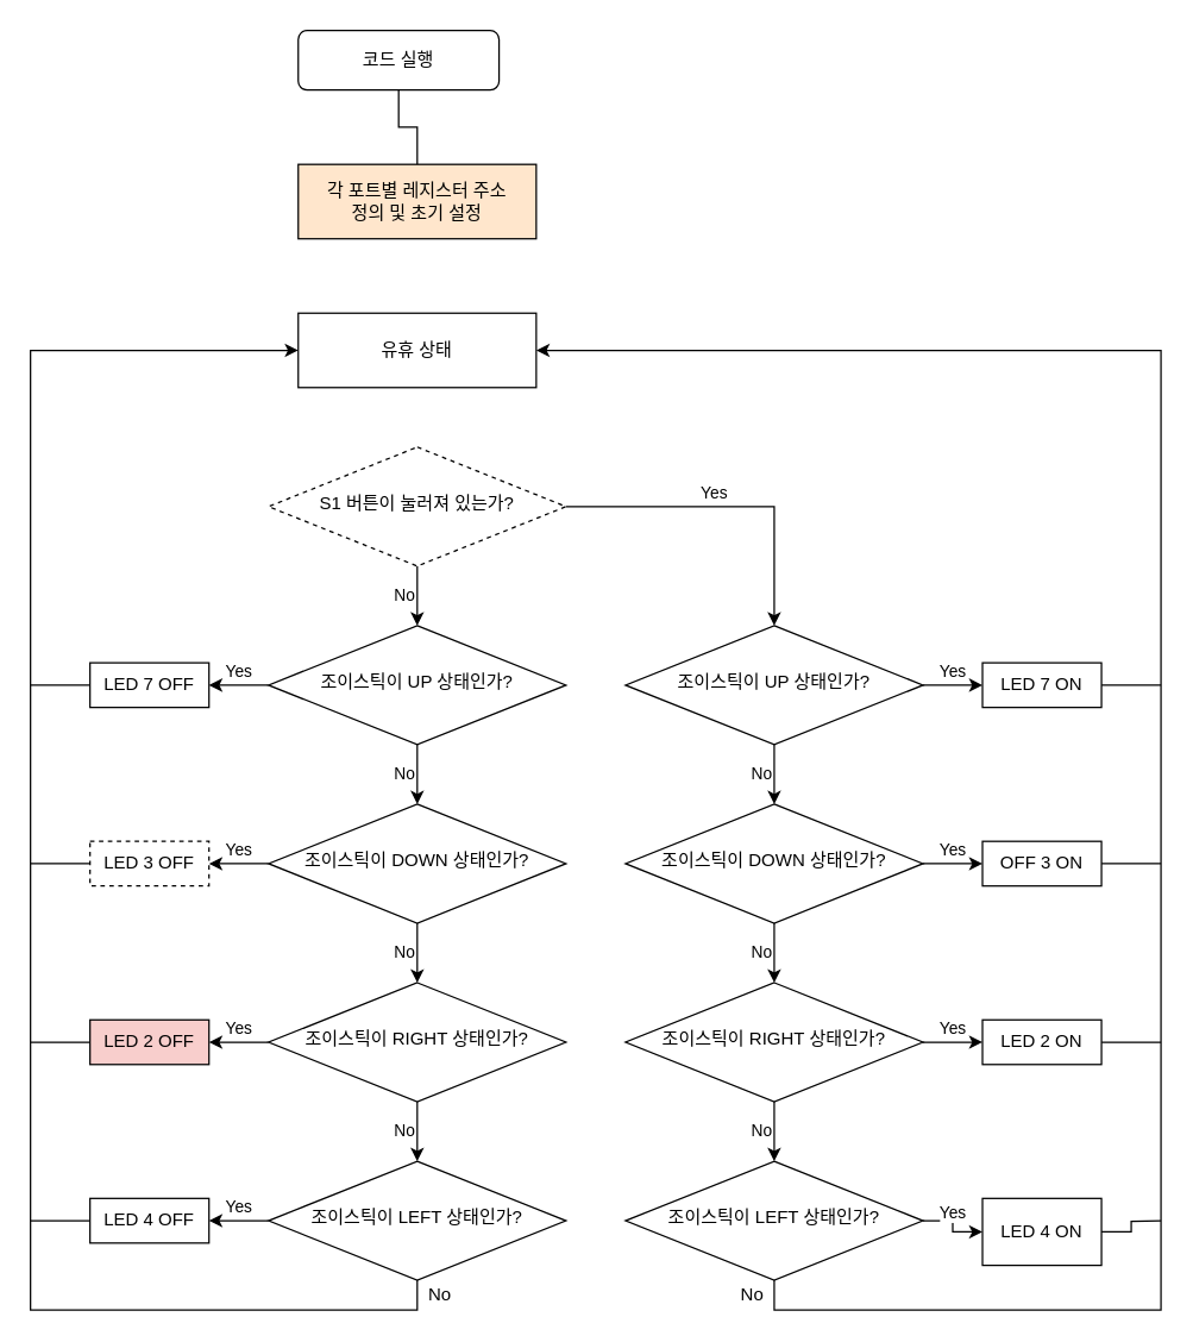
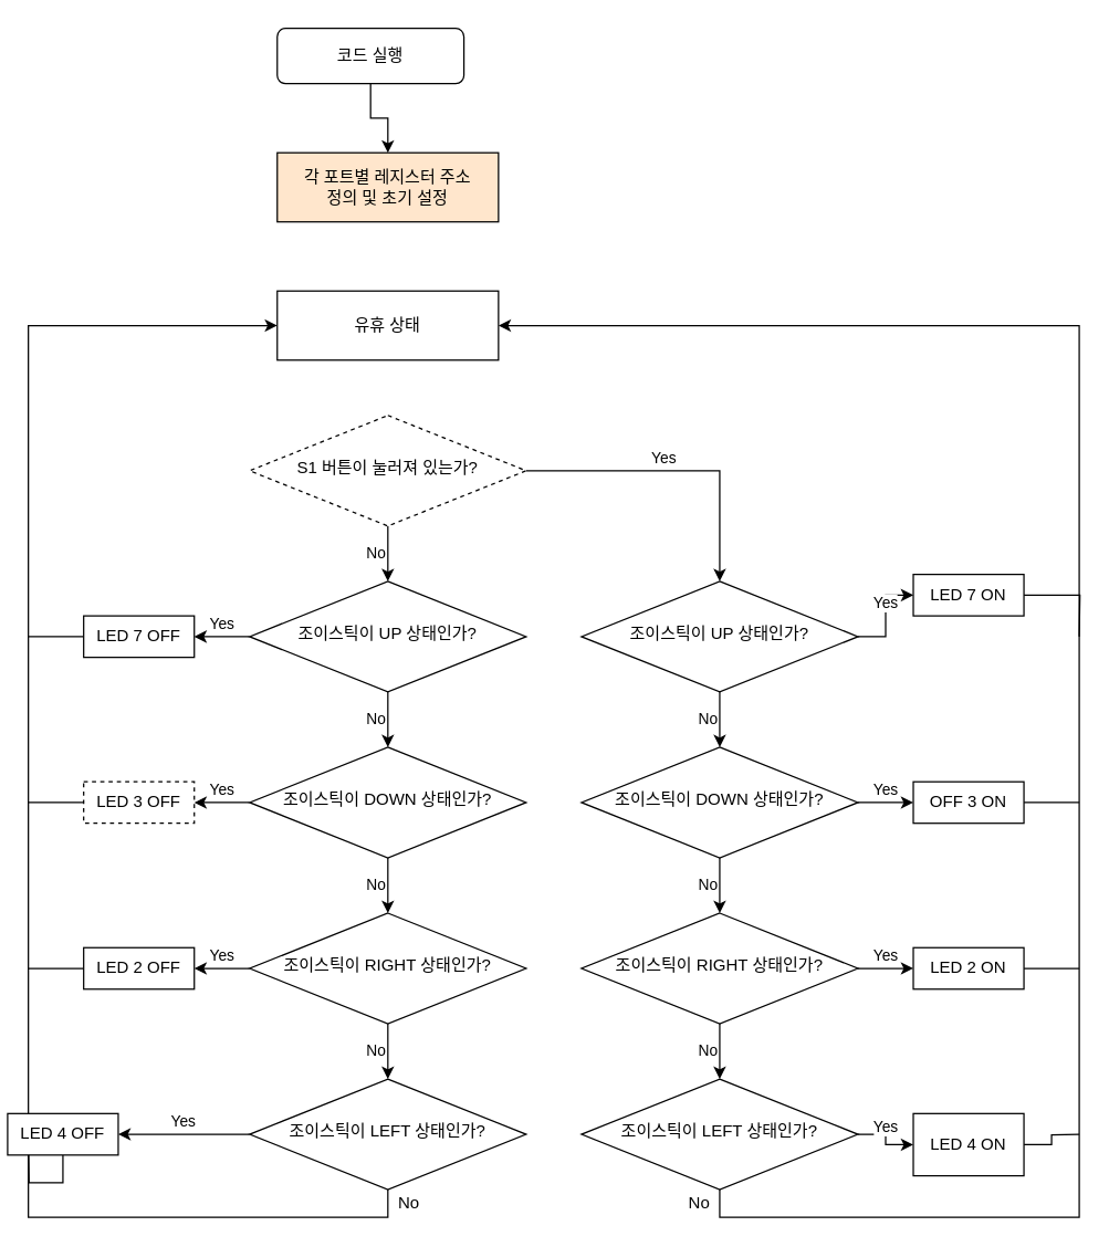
  <mxCell id="0" />
  <mxCell id="1" parent="0" />
- <mxCell id="2" style="edgeStyle=orthogonalEdgeStyle;rounded=0;orthogonalLoop=1;jettySize=auto;html=1;endArrow=none;endFill=1;strokeColor=default;" parent="1" source="3" target="4" edge="1"><mxGeometry relative="1" as="geometry" /></mxCell>
+ <mxCell id="2" style="edgeStyle=orthogonalEdgeStyle;rounded=0;orthogonalLoop=1;jettySize=auto;html=1;endArrow=classic;endFill=1;strokeColor=default;" parent="1" source="3" target="4" edge="1"><mxGeometry relative="1" as="geometry" /></mxCell>
  <mxCell id="3" value="코드 실행" style="rounded=1;whiteSpace=wrap;html=1;fontSize=12;glass=0;strokeWidth=1;shadow=0;" parent="1" vertex="1"><mxGeometry x="200" y="20" width="135" height="40" as="geometry" /></mxCell>
  <mxCell id="4" value="각 포트별 레지스터 주소&lt;br&gt;정의 및 초기 설정" style="rounded=0;whiteSpace=wrap;html=1;fillColor=#ffe6cc;" parent="1" vertex="1"><mxGeometry x="200" y="110" width="160" height="50" as="geometry" /></mxCell>
  <mxCell id="5" value="No" style="edgeStyle=orthogonalEdgeStyle;rounded=0;orthogonalLoop=1;jettySize=auto;html=1;exitX=0.5;exitY=1;exitDx=0;exitDy=0;entryX=0.5;entryY=0;entryDx=0;entryDy=0;labelPosition=left;verticalLabelPosition=middle;align=right;verticalAlign=middle;" parent="1" source="7" target="10" edge="1"><mxGeometry relative="1" as="geometry" /></mxCell>
  <mxCell id="6" value="Yes" style="edgeStyle=orthogonalEdgeStyle;rounded=0;orthogonalLoop=1;jettySize=auto;html=1;exitX=0;exitY=0.5;exitDx=0;exitDy=0;entryX=1;entryY=0.5;entryDx=0;entryDy=0;labelPosition=center;verticalLabelPosition=top;align=center;verticalAlign=bottom;" parent="1" source="7" target="43" edge="1"><mxGeometry relative="1" as="geometry" /></mxCell>
  <mxCell id="7" value="조이스틱이 UP 상태인가?" style="rhombus;whiteSpace=wrap;html=1;shadow=0;fontFamily=Helvetica;fontSize=12;align=center;strokeWidth=1;spacing=6;spacingTop=-4;" parent="1" vertex="1"><mxGeometry x="180" y="420" width="200" height="80" as="geometry" /></mxCell>
  <mxCell id="8" value="No" style="edgeStyle=orthogonalEdgeStyle;rounded=0;orthogonalLoop=1;jettySize=auto;html=1;exitX=0.5;exitY=1;exitDx=0;exitDy=0;labelPosition=left;verticalLabelPosition=middle;align=right;verticalAlign=middle;" parent="1" source="10" target="13" edge="1"><mxGeometry relative="1" as="geometry"><mxPoint x="280" y="650" as="targetPoint" /></mxGeometry></mxCell>
  <mxCell id="9" value="Yes" style="edgeStyle=orthogonalEdgeStyle;rounded=0;orthogonalLoop=1;jettySize=auto;html=1;entryX=1;entryY=0.5;entryDx=0;entryDy=0;labelPosition=center;verticalLabelPosition=top;align=center;verticalAlign=bottom;" parent="1" source="10" target="45" edge="1"><mxGeometry relative="1" as="geometry" /></mxCell>
  <mxCell id="10" value="조이스틱이 DOWN 상태인가?" style="rhombus;whiteSpace=wrap;html=1;shadow=0;fontFamily=Helvetica;fontSize=12;align=center;strokeWidth=1;spacing=6;spacingTop=-4;" parent="1" vertex="1"><mxGeometry x="180" y="540" width="200" height="80" as="geometry" /></mxCell>
  <mxCell id="11" value="No" style="edgeStyle=orthogonalEdgeStyle;rounded=0;orthogonalLoop=1;jettySize=auto;html=1;exitX=0.5;exitY=1;exitDx=0;exitDy=0;entryX=0.5;entryY=0;entryDx=0;entryDy=0;labelPosition=left;verticalLabelPosition=middle;align=right;verticalAlign=middle;" parent="1" source="13" target="16" edge="1"><mxGeometry relative="1" as="geometry" /></mxCell>
  <mxCell id="12" value="Yes" style="edgeStyle=orthogonalEdgeStyle;rounded=0;orthogonalLoop=1;jettySize=auto;html=1;exitX=0;exitY=0.5;exitDx=0;exitDy=0;entryX=1;entryY=0.5;entryDx=0;entryDy=0;labelPosition=center;verticalLabelPosition=top;align=center;verticalAlign=bottom;" parent="1" source="13" target="47" edge="1"><mxGeometry relative="1" as="geometry" /></mxCell>
  <mxCell id="13" value="조이스틱이 RIGHT 상태인가?" style="rhombus;whiteSpace=wrap;html=1;shadow=0;fontFamily=Helvetica;fontSize=12;align=center;strokeWidth=1;spacing=6;spacingTop=-4;" parent="1" vertex="1"><mxGeometry x="180" y="660" width="200" height="80" as="geometry" /></mxCell>
  <mxCell id="14" value="Yes" style="edgeStyle=orthogonalEdgeStyle;rounded=0;orthogonalLoop=1;jettySize=auto;html=1;exitX=0;exitY=0.5;exitDx=0;exitDy=0;entryX=1;entryY=0.5;entryDx=0;entryDy=0;labelPosition=center;verticalLabelPosition=top;align=center;verticalAlign=bottom;" parent="1" source="16" target="49" edge="1"><mxGeometry relative="1" as="geometry" /></mxCell>
  <mxCell id="15" style="edgeStyle=orthogonalEdgeStyle;rounded=0;orthogonalLoop=1;jettySize=auto;html=1;entryX=0;entryY=0.5;entryDx=0;entryDy=0;" parent="1" source="16" target="32" edge="1"><mxGeometry relative="1" as="geometry"><Array as="points"><mxPoint x="280" y="880" /><mxPoint x="20" y="880" /><mxPoint x="20" y="235" /></Array></mxGeometry></mxCell>
  <mxCell id="16" value="조이스틱이 LEFT 상태인가?" style="rhombus;whiteSpace=wrap;html=1;shadow=0;fontFamily=Helvetica;fontSize=12;align=center;strokeWidth=1;spacing=6;spacingTop=-4;" parent="1" vertex="1"><mxGeometry x="180" y="780" width="200" height="80" as="geometry" /></mxCell>
  <mxCell id="17" value="Yes" style="edgeStyle=orthogonalEdgeStyle;rounded=0;orthogonalLoop=1;jettySize=auto;html=1;exitX=1;exitY=0.5;exitDx=0;exitDy=0;entryX=0.5;entryY=0;entryDx=0;entryDy=0;labelPosition=left;verticalLabelPosition=top;align=right;verticalAlign=bottom;" parent="1" source="19" target="22" edge="1"><mxGeometry relative="1" as="geometry" /></mxCell>
  <mxCell id="18" value="No" style="edgeStyle=orthogonalEdgeStyle;rounded=0;orthogonalLoop=1;jettySize=auto;html=1;exitX=0.5;exitY=1;exitDx=0;exitDy=0;labelPosition=left;verticalLabelPosition=middle;align=right;verticalAlign=middle;" parent="1" source="19" target="7" edge="1"><mxGeometry relative="1" as="geometry" /></mxCell>
  <mxCell id="19" value="S1 버튼이 눌러져 있는가?" style="rhombus;whiteSpace=wrap;html=1;shadow=0;fontFamily=Helvetica;fontSize=12;align=center;strokeWidth=1;spacing=6;spacingTop=-4;dashed=1;" parent="1" vertex="1"><mxGeometry x="180" y="300" width="200" height="80" as="geometry" /></mxCell>
  <mxCell id="20" value="Yes" style="edgeStyle=orthogonalEdgeStyle;rounded=0;orthogonalLoop=1;jettySize=auto;exitX=1;exitY=0.5;exitDx=0;exitDy=0;entryX=0;entryY=0.5;entryDx=0;entryDy=0;html=1;labelPosition=center;verticalLabelPosition=top;align=center;verticalAlign=bottom;" parent="1" source="22" target="34" edge="1"><mxGeometry relative="1" as="geometry" /></mxCell>
  <mxCell id="21" value="No" style="edgeStyle=orthogonalEdgeStyle;rounded=0;orthogonalLoop=1;jettySize=auto;html=1;exitX=0.5;exitY=1;exitDx=0;exitDy=0;entryX=0.5;entryY=0;entryDx=0;entryDy=0;labelPosition=left;verticalLabelPosition=middle;align=right;verticalAlign=middle;" parent="1" source="22" target="25" edge="1"><mxGeometry relative="1" as="geometry" /></mxCell>
  <mxCell id="22" value="조이스틱이 UP 상태인가?" style="rhombus;whiteSpace=wrap;html=1;shadow=0;fontFamily=Helvetica;fontSize=12;align=center;strokeWidth=1;spacing=6;spacingTop=-4;" parent="1" vertex="1"><mxGeometry x="420" y="420" width="200" height="80" as="geometry" /></mxCell>
  <mxCell id="23" value="Yes" style="edgeStyle=orthogonalEdgeStyle;rounded=0;orthogonalLoop=1;jettySize=auto;html=1;exitX=1;exitY=0.5;exitDx=0;exitDy=0;entryX=0;entryY=0.5;entryDx=0;entryDy=0;labelPosition=center;verticalLabelPosition=top;align=center;verticalAlign=bottom;" parent="1" source="25" target="36" edge="1"><mxGeometry relative="1" as="geometry" /></mxCell>
  <mxCell id="24" value="No" style="edgeStyle=orthogonalEdgeStyle;rounded=0;orthogonalLoop=1;jettySize=auto;html=1;exitX=0.5;exitY=1;exitDx=0;exitDy=0;entryX=0.5;entryY=0;entryDx=0;entryDy=0;labelPosition=left;verticalLabelPosition=middle;align=right;verticalAlign=middle;" parent="1" source="25" target="28" edge="1"><mxGeometry relative="1" as="geometry" /></mxCell>
  <mxCell id="25" value="조이스틱이 DOWN 상태인가?" style="rhombus;whiteSpace=wrap;html=1;shadow=0;fontFamily=Helvetica;fontSize=12;align=center;strokeWidth=1;spacing=6;spacingTop=-4;" parent="1" vertex="1"><mxGeometry x="420" y="540" width="200" height="80" as="geometry" /></mxCell>
  <mxCell id="26" value="Yes" style="edgeStyle=orthogonalEdgeStyle;rounded=0;orthogonalLoop=1;jettySize=auto;html=1;exitX=1;exitY=0.5;exitDx=0;exitDy=0;entryX=0;entryY=0.5;entryDx=0;entryDy=0;labelPosition=center;verticalLabelPosition=top;align=center;verticalAlign=bottom;" parent="1" source="28" target="38" edge="1"><mxGeometry relative="1" as="geometry" /></mxCell>
  <mxCell id="27" value="No" style="edgeStyle=orthogonalEdgeStyle;rounded=0;orthogonalLoop=1;jettySize=auto;html=1;exitX=0.5;exitY=1;exitDx=0;exitDy=0;entryX=0.5;entryY=0;entryDx=0;entryDy=0;labelPosition=left;verticalLabelPosition=middle;align=right;verticalAlign=middle;" parent="1" source="28" target="31" edge="1"><mxGeometry relative="1" as="geometry" /></mxCell>
  <mxCell id="28" value="조이스틱이 RIGHT 상태인가?" style="rhombus;whiteSpace=wrap;html=1;shadow=0;fontFamily=Helvetica;fontSize=12;align=center;strokeWidth=1;spacing=6;spacingTop=-4;" parent="1" vertex="1"><mxGeometry x="420" y="660" width="200" height="80" as="geometry" /></mxCell>
  <mxCell id="29" value="Yes" style="edgeStyle=orthogonalEdgeStyle;rounded=0;orthogonalLoop=1;jettySize=auto;html=1;exitX=1;exitY=0.5;exitDx=0;exitDy=0;entryX=0;entryY=0.5;entryDx=0;entryDy=0;labelPosition=center;verticalLabelPosition=top;align=center;verticalAlign=bottom;" parent="1" source="31" target="40" edge="1"><mxGeometry relative="1" as="geometry" /></mxCell>
  <mxCell id="30" style="edgeStyle=orthogonalEdgeStyle;rounded=0;orthogonalLoop=1;jettySize=auto;html=1;exitX=0.5;exitY=1;exitDx=0;exitDy=0;entryX=1;entryY=0.5;entryDx=0;entryDy=0;" parent="1" source="31" target="32" edge="1"><mxGeometry relative="1" as="geometry"><mxPoint x="440" y="350" as="targetPoint" /><Array as="points"><mxPoint x="520" y="880" /><mxPoint x="780" y="880" /><mxPoint x="780" y="235" /></Array></mxGeometry></mxCell>
  <mxCell id="31" value="조이스틱이 LEFT 상태인가?" style="rhombus;whiteSpace=wrap;html=1;shadow=0;fontFamily=Helvetica;fontSize=12;align=center;strokeWidth=1;spacing=6;spacingTop=-4;" parent="1" vertex="1"><mxGeometry x="420" y="780" width="200" height="80" as="geometry" /></mxCell>
  <mxCell id="32" value="유휴 상태" style="rounded=0;whiteSpace=wrap;html=1;" parent="1" vertex="1"><mxGeometry x="200" y="210" width="160" height="50" as="geometry" /></mxCell>
  <mxCell id="33" style="edgeStyle=orthogonalEdgeStyle;rounded=0;orthogonalLoop=1;jettySize=auto;html=1;exitX=1;exitY=0.5;exitDx=0;exitDy=0;endArrow=none;endFill=0;" parent="1" source="34" edge="1"><mxGeometry relative="1" as="geometry"><mxPoint x="780" y="460" as="targetPoint" /></mxGeometry></mxCell>
- <mxCell id="34" value="LED 7 ON" style="rounded=0;whiteSpace=wrap;html=1;" parent="1" vertex="1"><mxGeometry x="660" y="445" width="80" height="30" as="geometry" /></mxCell>
+ <mxCell id="34" value="LED 7 ON" style="rounded=0;whiteSpace=wrap;html=1;" parent="1" vertex="1"><mxGeometry x="660" y="415" width="80" height="30" as="geometry" /></mxCell>
  <mxCell id="35" style="edgeStyle=orthogonalEdgeStyle;rounded=0;orthogonalLoop=1;jettySize=auto;html=1;exitX=1;exitY=0.5;exitDx=0;exitDy=0;endArrow=none;endFill=0;" parent="1" source="36" edge="1"><mxGeometry relative="1" as="geometry"><mxPoint x="780" y="580" as="targetPoint" /></mxGeometry></mxCell>
  <mxCell id="36" value="OFF 3 ON" style="rounded=0;whiteSpace=wrap;html=1;" parent="1" vertex="1"><mxGeometry x="660" y="565" width="80" height="30" as="geometry" /></mxCell>
  <mxCell id="37" style="edgeStyle=orthogonalEdgeStyle;rounded=0;orthogonalLoop=1;jettySize=auto;html=1;exitX=1;exitY=0.5;exitDx=0;exitDy=0;endArrow=none;endFill=0;" parent="1" source="38" edge="1"><mxGeometry relative="1" as="geometry"><mxPoint x="780" y="700" as="targetPoint" /></mxGeometry></mxCell>
  <mxCell id="38" value="LED 2 ON" style="rounded=0;whiteSpace=wrap;html=1;" parent="1" vertex="1"><mxGeometry x="660" y="685" width="80" height="30" as="geometry" /></mxCell>
  <mxCell id="39" style="edgeStyle=orthogonalEdgeStyle;rounded=0;orthogonalLoop=1;jettySize=auto;html=1;exitX=1;exitY=0.5;exitDx=0;exitDy=0;endArrow=none;endFill=0;" parent="1" source="40" edge="1"><mxGeometry relative="1" as="geometry"><mxPoint x="780" y="820" as="targetPoint" /></mxGeometry></mxCell>
  <mxCell id="40" value="LED 4 ON" style="rounded=0;whiteSpace=wrap;html=1;" parent="1" vertex="1"><mxGeometry x="660" y="805" width="80" height="45" as="geometry" /></mxCell>
  <mxCell id="41" value="No" style="text;html=1;align=center;verticalAlign=middle;resizable=0;points=[];autosize=1;strokeColor=none;fillColor=none;" parent="1" vertex="1"><mxGeometry x="490" y="860" width="30" height="20" as="geometry" /></mxCell>
  <mxCell id="42" style="edgeStyle=orthogonalEdgeStyle;rounded=0;orthogonalLoop=1;jettySize=auto;html=1;exitX=0;exitY=0.5;exitDx=0;exitDy=0;strokeColor=default;endArrow=none;endFill=0;" parent="1" source="43" edge="1"><mxGeometry relative="1" as="geometry"><mxPoint x="20" y="460" as="targetPoint" /></mxGeometry></mxCell>
  <mxCell id="43" value="LED 7 OFF" style="rounded=0;whiteSpace=wrap;html=1;" parent="1" vertex="1"><mxGeometry x="60" y="445" width="80" height="30" as="geometry" /></mxCell>
  <mxCell id="44" style="edgeStyle=orthogonalEdgeStyle;rounded=0;orthogonalLoop=1;jettySize=auto;html=1;endArrow=none;endFill=0;" parent="1" source="45" edge="1"><mxGeometry relative="1" as="geometry"><mxPoint x="20" y="580" as="targetPoint" /></mxGeometry></mxCell>
  <mxCell id="45" value="LED 3 OFF" style="rounded=0;whiteSpace=wrap;html=1;dashed=1;" parent="1" vertex="1"><mxGeometry x="60" y="565" width="80" height="30" as="geometry" /></mxCell>
  <mxCell id="46" style="edgeStyle=orthogonalEdgeStyle;rounded=0;orthogonalLoop=1;jettySize=auto;html=1;endArrow=none;endFill=0;" parent="1" source="47" edge="1"><mxGeometry relative="1" as="geometry"><mxPoint x="20" y="700" as="targetPoint" /></mxGeometry></mxCell>
- <mxCell id="47" value="LED 2 OFF" style="rounded=0;whiteSpace=wrap;html=1;fillColor=#f8cecc;" parent="1" vertex="1"><mxGeometry x="60" y="685" width="80" height="30" as="geometry" /></mxCell>
+ <mxCell id="47" value="LED 2 OFF" style="rounded=0;whiteSpace=wrap;html=1;" parent="1" vertex="1"><mxGeometry x="60" y="685" width="80" height="30" as="geometry" /></mxCell>
  <mxCell id="48" style="edgeStyle=orthogonalEdgeStyle;rounded=0;orthogonalLoop=1;jettySize=auto;html=1;endArrow=none;endFill=0;" parent="1" source="49" edge="1"><mxGeometry relative="1" as="geometry"><mxPoint x="20" y="820" as="targetPoint" /></mxGeometry></mxCell>
- <mxCell id="49" value="LED 4 OFF" style="rounded=0;whiteSpace=wrap;html=1;" parent="1" vertex="1"><mxGeometry x="60" y="805" width="80" height="30" as="geometry" /></mxCell>
+ <mxCell id="49" value="LED 4 OFF" style="rounded=0;whiteSpace=wrap;html=1;" parent="1" vertex="1"><mxGeometry x="5" y="805" width="80" height="30" as="geometry" /></mxCell>
  <mxCell id="50" value="No" style="text;html=1;align=center;verticalAlign=middle;resizable=0;points=[];autosize=1;strokeColor=none;fillColor=none;" parent="1" vertex="1"><mxGeometry x="280" y="860" width="30" height="20" as="geometry" /></mxCell>
